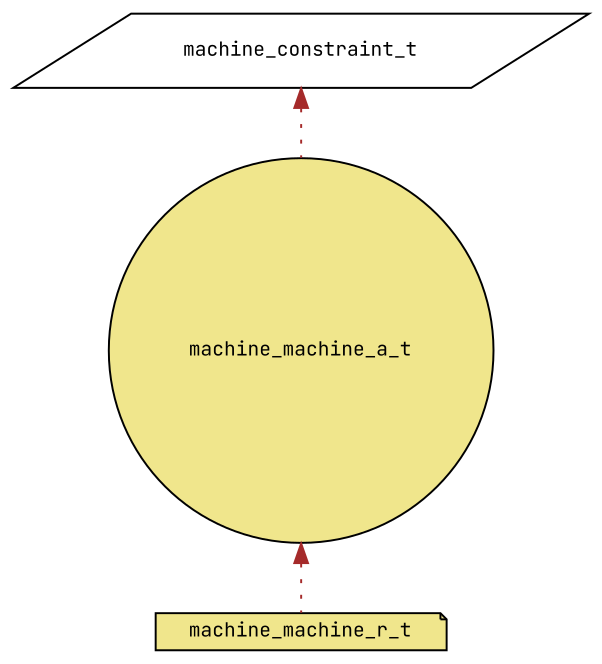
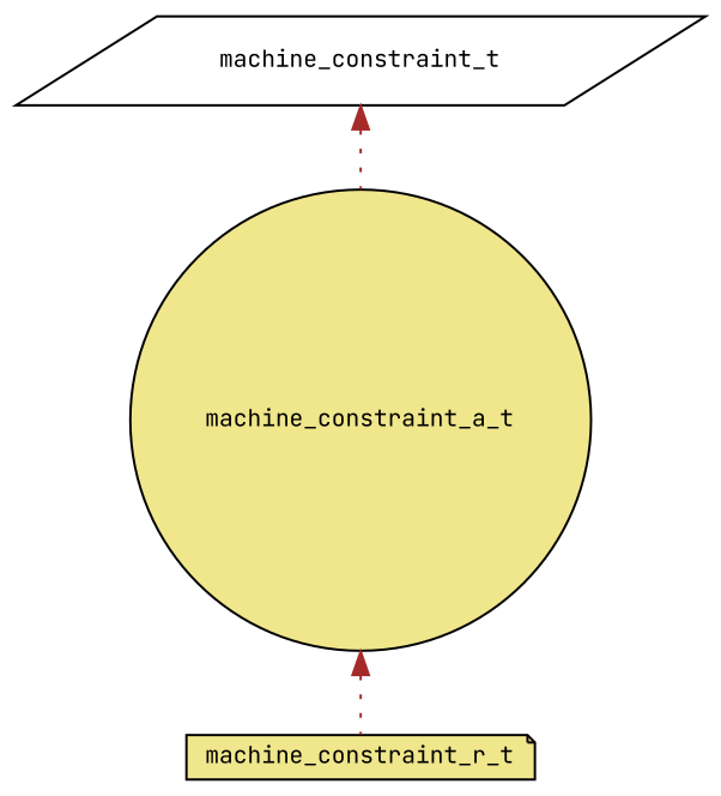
  digraph {
    fontname="JetBrains Mono"
    node [color=black fillcolor=khaki fontname="JetBrains Mono" fontsize=10 style=filled]
    edge [color=brown dir=back fontname="JetBrains Mono" fontsize=10 labelfontname=Helvetica labelfontsize=10 style=dotted]
    n1 [fillcolor=white fontcolor=black height=0.2 label=machine_constraint_t shape=parallelogram width=0.4]
-   n2 [height=0.2 label=machine_machine_a_t shape=circle width=0.4]
-   n3 [height=0.2 label=machine_machine_r_t shape=note width=0.4]
+   n2 [height=0.2 label=machine_constraint_a_t shape=circle width=0.4]
+   n3 [height=0.2 label=machine_constraint_r_t shape=note width=0.4]
    n1 -> n2
    n2 -> n3
  }
